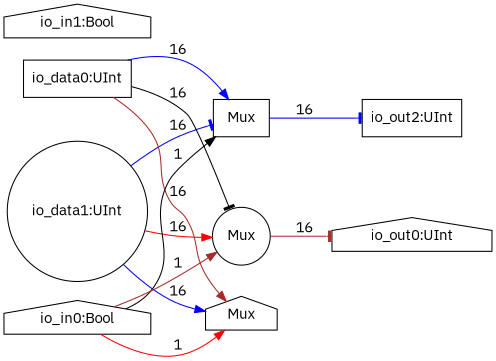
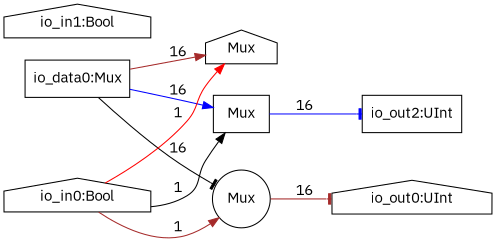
  digraph {
    fontname="IBM Plex Sans"
    rankdir=LR
    node [fontname="IBM Plex Sans" shape=house]
    edge [arrowhead=normal color=blue fontname="IBM Plex Sans"]
    n1 [label="io_out2:UInt" shape=box]
    n2 [label=Mux shape=box]
-   n3 [label="io_data1:UInt" shape=circle]
    n4 [label=Mux]
    n5 [label=Mux shape=circle]
    n6 [label="io_out0:UInt"]
-   n7 [label="io_data0:UInt" shape=box]
+   n7 [label="io_data0:Mux" shape=box]
    n8 [label="io_in0:Bool"]
    n9 [label="io_in1:Bool"]
    n2 -> n1 [arrowhead=tee label=16]
-   n3 -> n2 [arrowhead=tee label=16]
-   n3 -> n4 [label=16]
-   n3 -> n5 [color=red label=16]
    n5 -> n6 [arrowhead=tee color=brown label=16]
    n7 -> n2 [label=16]
    n7 -> n4 [color=brown label=16]
    n7 -> n5 [arrowhead=tee color=black label=16]
    n8 -> n2 [color=black label=1]
    n8 -> n4 [color=red label=1]
    n8 -> n5 [color=brown label=1]
  }
